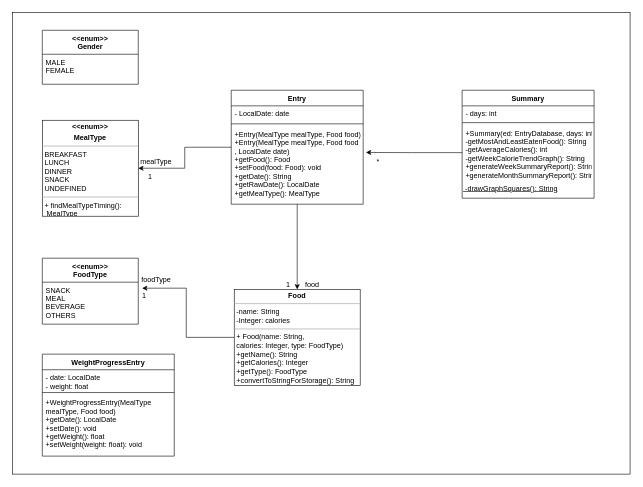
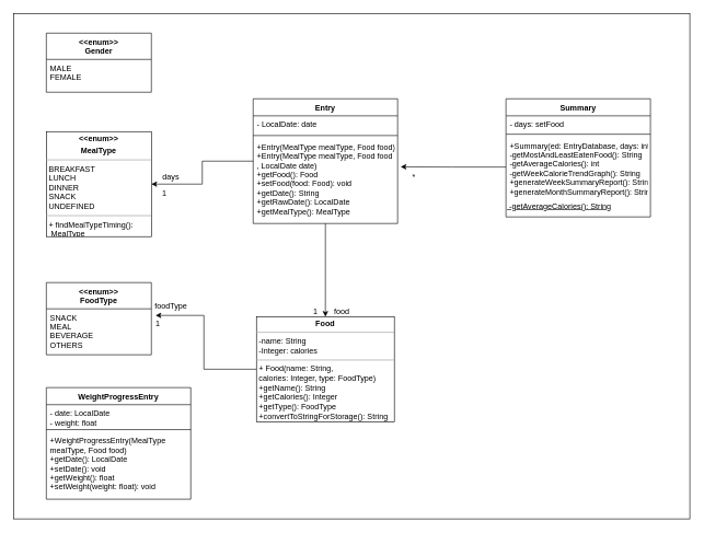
  <mxCell id="0" style=";html=1;" />
  <mxCell id="1" style=";html=1;" parent="0" />
  <mxCell id="2" value="" style="rounded=0;whiteSpace=wrap;html=1;fontSize=12;align=left;verticalAlign=top;" vertex="1" parent="1"><mxGeometry x="20" y="20" width="1030" height="770" as="geometry" /></mxCell>
  <mxCell id="3" value="&lt;&lt;enum&gt;&gt;&#10;Gender" style="swimlane;fontStyle=1;align=center;verticalAlign=top;childLayout=stackLayout;horizontal=1;startSize=40;horizontalStack=0;resizeParent=1;resizeParentMax=0;resizeLast=0;collapsible=1;marginBottom=0;" vertex="1" parent="1"><mxGeometry x="70" y="50" width="160" height="90" as="geometry" /></mxCell>
  <mxCell id="4" value="MALE&#10;FEMALE" style="text;strokeColor=none;fillColor=none;align=left;verticalAlign=top;spacingLeft=4;spacingRight=4;overflow=hidden;rotatable=0;points=[[0,0.5],[1,0.5]];portConstraint=eastwest;" vertex="1" parent="3"><mxGeometry y="40" width="160" height="50" as="geometry" /></mxCell>
  <mxCell id="5" value="&lt;p style=&quot;margin: 0px ; margin-top: 4px ; text-align: center&quot;&gt;&lt;b&gt;&amp;lt;&amp;lt;enum&amp;gt;&amp;gt;&lt;/b&gt;&lt;/p&gt;&lt;p style=&quot;margin: 0px ; margin-top: 4px ; text-align: center&quot;&gt;&lt;b&gt;MealType&lt;/b&gt;&lt;/p&gt;&lt;hr size=&quot;1&quot;&gt;&lt;p style=&quot;margin: 0px ; margin-left: 4px&quot;&gt;BREAKFAST&lt;/p&gt;&lt;p style=&quot;margin: 0px ; margin-left: 4px&quot;&gt;LUNCH&lt;/p&gt;&lt;p style=&quot;margin: 0px ; margin-left: 4px&quot;&gt;DINNER&lt;/p&gt;&lt;p style=&quot;margin: 0px ; margin-left: 4px&quot;&gt;SNACK&lt;/p&gt;&lt;p style=&quot;margin: 0px ; margin-left: 4px&quot;&gt;UNDEFINED&lt;/p&gt;&lt;hr size=&quot;1&quot;&gt;&lt;p style=&quot;margin: 0px ; margin-left: 4px&quot;&gt;+ findMealTypeTiming():&lt;/p&gt;&lt;p style=&quot;margin: 0px ; margin-left: 4px&quot;&gt;&amp;nbsp;MealType&lt;/p&gt;" style="verticalAlign=top;align=left;overflow=fill;fontSize=12;fontFamily=Helvetica;html=1;" vertex="1" parent="1"><mxGeometry x="70" y="200" width="160" height="160" as="geometry" /></mxCell>
  <mxCell id="6" style="edgeStyle=orthogonalEdgeStyle;rounded=0;orthogonalLoop=1;jettySize=auto;html=1;entryX=1.04;entryY=0.143;entryDx=0;entryDy=0;entryPerimeter=0;" edge="1" parent="1" source="7" target="9"><mxGeometry relative="1" as="geometry" /></mxCell>
  <mxCell id="7" value="&lt;p style=&quot;margin: 0px ; margin-top: 4px ; text-align: center&quot;&gt;&lt;b&gt;Food&lt;/b&gt;&lt;/p&gt;&lt;hr size=&quot;1&quot;&gt;&lt;p style=&quot;margin: 0px ; margin-left: 4px&quot;&gt;-name: String&lt;/p&gt;&lt;p style=&quot;margin: 0px ; margin-left: 4px&quot;&gt;-Integer: calories&lt;/p&gt;&lt;hr size=&quot;1&quot;&gt;&lt;p style=&quot;margin: 0px ; margin-left: 4px&quot;&gt;+ Food(name: String,&amp;nbsp;&lt;/p&gt;&lt;p style=&quot;margin: 0px ; margin-left: 4px&quot;&gt;calories: Integer, type: FoodType)&lt;/p&gt;&lt;p style=&quot;margin: 0px ; margin-left: 4px&quot;&gt;+getName(): String&lt;/p&gt;&lt;p style=&quot;margin: 0px ; margin-left: 4px&quot;&gt;+getCalories(): Integer&lt;/p&gt;&lt;p style=&quot;margin: 0px ; margin-left: 4px&quot;&gt;+getType(): FoodType&lt;/p&gt;&lt;p style=&quot;margin: 0px ; margin-left: 4px&quot;&gt;+convertToStringForStorage(): String&lt;/p&gt;" style="verticalAlign=top;align=left;overflow=fill;fontSize=12;fontFamily=Helvetica;html=1;" vertex="1" parent="1"><mxGeometry x="390" y="482" width="210" height="160" as="geometry" /></mxCell>
  <mxCell id="8" value="&lt;&lt;enum&gt;&gt;&#10;FoodType" style="swimlane;fontStyle=1;align=center;verticalAlign=top;childLayout=stackLayout;horizontal=1;startSize=40;horizontalStack=0;resizeParent=1;resizeParentMax=0;resizeLast=0;collapsible=1;marginBottom=0;" vertex="1" parent="1"><mxGeometry x="70" y="430" width="160" height="110" as="geometry" /></mxCell>
  <mxCell id="9" value="SNACK&#10;MEAL&#10;BEVERAGE&#10;OTHERS" style="text;strokeColor=none;fillColor=none;align=left;verticalAlign=top;spacingLeft=4;spacingRight=4;overflow=hidden;rotatable=0;points=[[0,0.5],[1,0.5]];portConstraint=eastwest;" vertex="1" parent="8"><mxGeometry y="40" width="160" height="70" as="geometry" /></mxCell>
  <mxCell id="10" value="foodType" style="text;html=1;strokeColor=none;fillColor=none;align=center;verticalAlign=middle;whiteSpace=wrap;rounded=0;" vertex="1" parent="1"><mxGeometry x="230" y="452" width="60" height="30" as="geometry" /></mxCell>
  <mxCell id="11" value="1" style="text;html=1;strokeColor=none;fillColor=none;align=center;verticalAlign=middle;whiteSpace=wrap;rounded=0;" vertex="1" parent="1"><mxGeometry x="210" y="478" width="60" height="30" as="geometry" /></mxCell>
  <mxCell id="12" style="edgeStyle=orthogonalEdgeStyle;rounded=0;orthogonalLoop=1;jettySize=auto;html=1;entryX=0.5;entryY=0;entryDx=0;entryDy=0;" edge="1" parent="1" source="14" target="7"><mxGeometry relative="1" as="geometry" /></mxCell>
  <mxCell id="13" style="edgeStyle=orthogonalEdgeStyle;rounded=0;orthogonalLoop=1;jettySize=auto;html=1;" edge="1" parent="1" source="14" target="5"><mxGeometry relative="1" as="geometry" /></mxCell>
  <mxCell id="14" value="Entry" style="swimlane;fontStyle=1;align=center;verticalAlign=top;childLayout=stackLayout;horizontal=1;startSize=26;horizontalStack=0;resizeParent=1;resizeParentMax=0;resizeLast=0;collapsible=1;marginBottom=0;" vertex="1" parent="1"><mxGeometry x="385" y="150" width="220" height="190" as="geometry" /></mxCell>
  <mxCell id="15" value="- LocalDate: date" style="text;strokeColor=none;fillColor=none;align=left;verticalAlign=top;spacingLeft=4;spacingRight=4;overflow=hidden;rotatable=0;points=[[0,0.5],[1,0.5]];portConstraint=eastwest;" vertex="1" parent="14"><mxGeometry y="26" width="220" height="26" as="geometry" /></mxCell>
  <mxCell id="16" value="" style="line;strokeWidth=1;fillColor=none;align=left;verticalAlign=middle;spacingTop=-1;spacingLeft=3;spacingRight=3;rotatable=0;labelPosition=right;points=[];portConstraint=eastwest;" vertex="1" parent="14"><mxGeometry y="52" width="220" height="8" as="geometry" /></mxCell>
  <mxCell id="17" value="+Entry(MealType mealType, Food food)&#10;+Entry(MealType mealType, Food food&#10;, LocalDate date)&#10;+getFood(): Food&#10;+setFood(food: Food): void&#10;+getDate(): String&#10;+getRawDate(): LocalDate&#10;+getMealType(): MealType&#10;" style="text;strokeColor=none;fillColor=none;align=left;verticalAlign=top;spacingLeft=4;spacingRight=4;overflow=hidden;rotatable=0;points=[[0,0.5],[1,0.5]];portConstraint=eastwest;" vertex="1" parent="14"><mxGeometry y="60" width="220" height="130" as="geometry" /></mxCell>
  <mxCell id="18" value="food" style="text;html=1;strokeColor=none;fillColor=none;align=center;verticalAlign=middle;whiteSpace=wrap;rounded=0;" vertex="1" parent="1"><mxGeometry x="490" y="460" width="60" height="30" as="geometry" /></mxCell>
  <mxCell id="19" value="1" style="text;html=1;strokeColor=none;fillColor=none;align=center;verticalAlign=middle;whiteSpace=wrap;rounded=0;" vertex="1" parent="1"><mxGeometry x="450" y="460" width="60" height="30" as="geometry" /></mxCell>
  <mxCell id="20" value="WeightProgressEntry" style="swimlane;fontStyle=1;align=center;verticalAlign=top;childLayout=stackLayout;horizontal=1;startSize=26;horizontalStack=0;resizeParent=1;resizeParentMax=0;resizeLast=0;collapsible=1;marginBottom=0;" vertex="1" parent="1"><mxGeometry x="70" y="590" width="220" height="170" as="geometry" /></mxCell>
  <mxCell id="21" value="- date: LocalDate&#10;- weight: float&#10;" style="text;strokeColor=none;fillColor=none;align=left;verticalAlign=top;spacingLeft=4;spacingRight=4;overflow=hidden;rotatable=0;points=[[0,0.5],[1,0.5]];portConstraint=eastwest;" vertex="1" parent="20"><mxGeometry y="26" width="220" height="34" as="geometry" /></mxCell>
  <mxCell id="22" value="" style="line;strokeWidth=1;fillColor=none;align=left;verticalAlign=middle;spacingTop=-1;spacingLeft=3;spacingRight=3;rotatable=0;labelPosition=right;points=[];portConstraint=eastwest;" vertex="1" parent="20"><mxGeometry y="60" width="220" height="8" as="geometry" /></mxCell>
  <mxCell id="23" value="+WeightProgressEntry(MealType &#10;mealType, Food food)&#10;+getDate(): LocalDate&#10;+setDate(): void&#10;+getWeight(): float&#10;+setWeight(weight: float): void&#10;" style="text;strokeColor=none;fillColor=none;align=left;verticalAlign=top;spacingLeft=4;spacingRight=4;overflow=hidden;rotatable=0;points=[[0,0.5],[1,0.5]];portConstraint=eastwest;" vertex="1" parent="20"><mxGeometry y="68" width="220" height="102" as="geometry" /></mxCell>
- <mxCell id="24" value="mealType" style="text;html=1;strokeColor=none;fillColor=none;align=center;verticalAlign=middle;whiteSpace=wrap;rounded=0;" vertex="1" parent="1"><mxGeometry x="230" y="255" width="60" height="30" as="geometry" /></mxCell>
+ <mxCell id="24" value="days" style="text;html=1;strokeColor=none;fillColor=none;align=center;verticalAlign=middle;whiteSpace=wrap;rounded=0;" vertex="1" parent="1"><mxGeometry x="230" y="255" width="60" height="30" as="geometry" /></mxCell>
  <mxCell id="25" value="1" style="text;html=1;strokeColor=none;fillColor=none;align=center;verticalAlign=middle;whiteSpace=wrap;rounded=0;" vertex="1" parent="1"><mxGeometry x="220" y="280" width="60" height="30" as="geometry" /></mxCell>
  <mxCell id="26" value="Summary" style="swimlane;fontStyle=1;align=center;verticalAlign=top;childLayout=stackLayout;horizontal=1;startSize=26;horizontalStack=0;resizeParent=1;resizeParentMax=0;resizeLast=0;collapsible=1;marginBottom=0;" vertex="1" parent="1"><mxGeometry x="770" y="150" width="220" height="180" as="geometry" /></mxCell>
- <mxCell id="27" value="- days: int&#10;" style="text;strokeColor=none;fillColor=none;align=left;verticalAlign=top;spacingLeft=4;spacingRight=4;overflow=hidden;rotatable=0;points=[[0,0.5],[1,0.5]];portConstraint=eastwest;" vertex="1" parent="26"><mxGeometry y="26" width="220" height="24" as="geometry" /></mxCell>
+ <mxCell id="27" value="- days: setFood&#10;" style="text;strokeColor=none;fillColor=none;align=left;verticalAlign=top;spacingLeft=4;spacingRight=4;overflow=hidden;rotatable=0;points=[[0,0.5],[1,0.5]];portConstraint=eastwest;" vertex="1" parent="26"><mxGeometry y="26" width="220" height="24" as="geometry" /></mxCell>
  <mxCell id="28" value="" style="line;strokeWidth=1;fillColor=none;align=left;verticalAlign=middle;spacingTop=-1;spacingLeft=3;spacingRight=3;rotatable=0;labelPosition=right;points=[];portConstraint=eastwest;" vertex="1" parent="26"><mxGeometry y="50" width="220" height="8" as="geometry" /></mxCell>
  <mxCell id="29" value="+Summary(ed: EntryDatabase, days: int)&#10;-getMostAndLeastEatenFood(): String&#10;-getAverageCalories(): int&#10;-getWeekCalorieTrendGraph(): String&#10;+generateWeekSummaryReport(): String&#10;+generateMonthSummaryReport(): String" style="text;strokeColor=none;fillColor=none;align=left;verticalAlign=top;spacingLeft=4;spacingRight=4;overflow=hidden;rotatable=0;points=[[0,0.5],[1,0.5]];portConstraint=eastwest;" vertex="1" parent="26"><mxGeometry y="58" width="220" height="92" as="geometry" /></mxCell>
- <mxCell id="30" value="&lt;span style=&quot;font-size: 12px&quot;&gt;&lt;u style=&quot;font-size: 12px&quot;&gt;&amp;nbsp;-drawGraphSquares(): String&lt;/u&gt;&lt;/span&gt;" style="text;html=1;strokeColor=none;fillColor=none;align=left;verticalAlign=top;whiteSpace=wrap;rounded=0;fontSize=12;labelPosition=center;verticalLabelPosition=middle;" vertex="1" parent="26"><mxGeometry y="150" width="220" height="30" as="geometry" /></mxCell>
+ <mxCell id="30" value="&lt;span style=&quot;font-size: 12px&quot;&gt;&lt;u style=&quot;font-size: 12px&quot;&gt;&amp;nbsp;-getAverageCalories(): String&lt;/u&gt;&lt;/span&gt;" style="text;html=1;strokeColor=none;fillColor=none;align=left;verticalAlign=top;whiteSpace=wrap;rounded=0;fontSize=12;labelPosition=center;verticalLabelPosition=middle;" vertex="1" parent="26"><mxGeometry y="150" width="220" height="30" as="geometry" /></mxCell>
  <mxCell id="31" style="edgeStyle=orthogonalEdgeStyle;rounded=0;orthogonalLoop=1;jettySize=auto;html=1;entryX=1.021;entryY=0.336;entryDx=0;entryDy=0;entryPerimeter=0;fontSize=12;" edge="1" parent="1" source="29" target="17"><mxGeometry relative="1" as="geometry" /></mxCell>
  <mxCell id="32" value="*" style="text;html=1;strokeColor=none;fillColor=none;align=center;verticalAlign=middle;whiteSpace=wrap;rounded=0;" vertex="1" parent="1"><mxGeometry x="600" y="255" width="60" height="30" as="geometry" /></mxCell>
